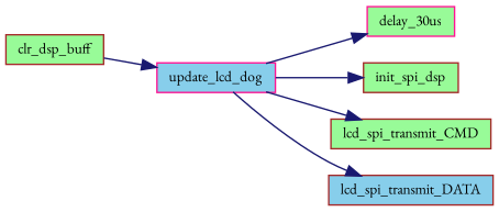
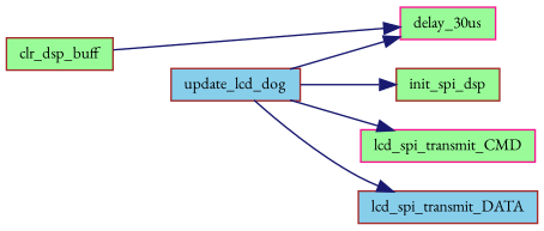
  digraph {
    fontname="EB Garamond"
    rankdir=LR
    node [color=brown fillcolor=palegreen fontname="EB Garamond" fontsize=10 shape=record style=filled]
    edge [color=midnightblue fontname="EB Garamond" fontsize=10 labelfontname=Helvetica labelfontsize=10 style=solid]
    n1 [fontcolor=black height=0.2 label=clr_dsp_buff width=0.4]
-   n2 [color=deeppink fillcolor=skyblue height=0.2 label=update_lcd_dog width=0.4]
+   n2 [fillcolor=skyblue height=0.2 label=update_lcd_dog width=0.4]
    n3 [color=deeppink height=0.2 label=delay_30us width=0.4]
    n4 [height=0.2 label=init_spi_dsp width=0.4]
-   n5 [height=0.2 label=lcd_spi_transmit_CMD width=0.4]
+   n5 [color=deeppink height=0.2 label=lcd_spi_transmit_CMD width=0.4]
    n6 [fillcolor=skyblue height=0.2 label=lcd_spi_transmit_DATA width=0.4]
-   n1 -> n2
+   n1 -> n3
    n2 -> n3
    n2 -> n4
    n2 -> n5
    n2 -> n6
  }
